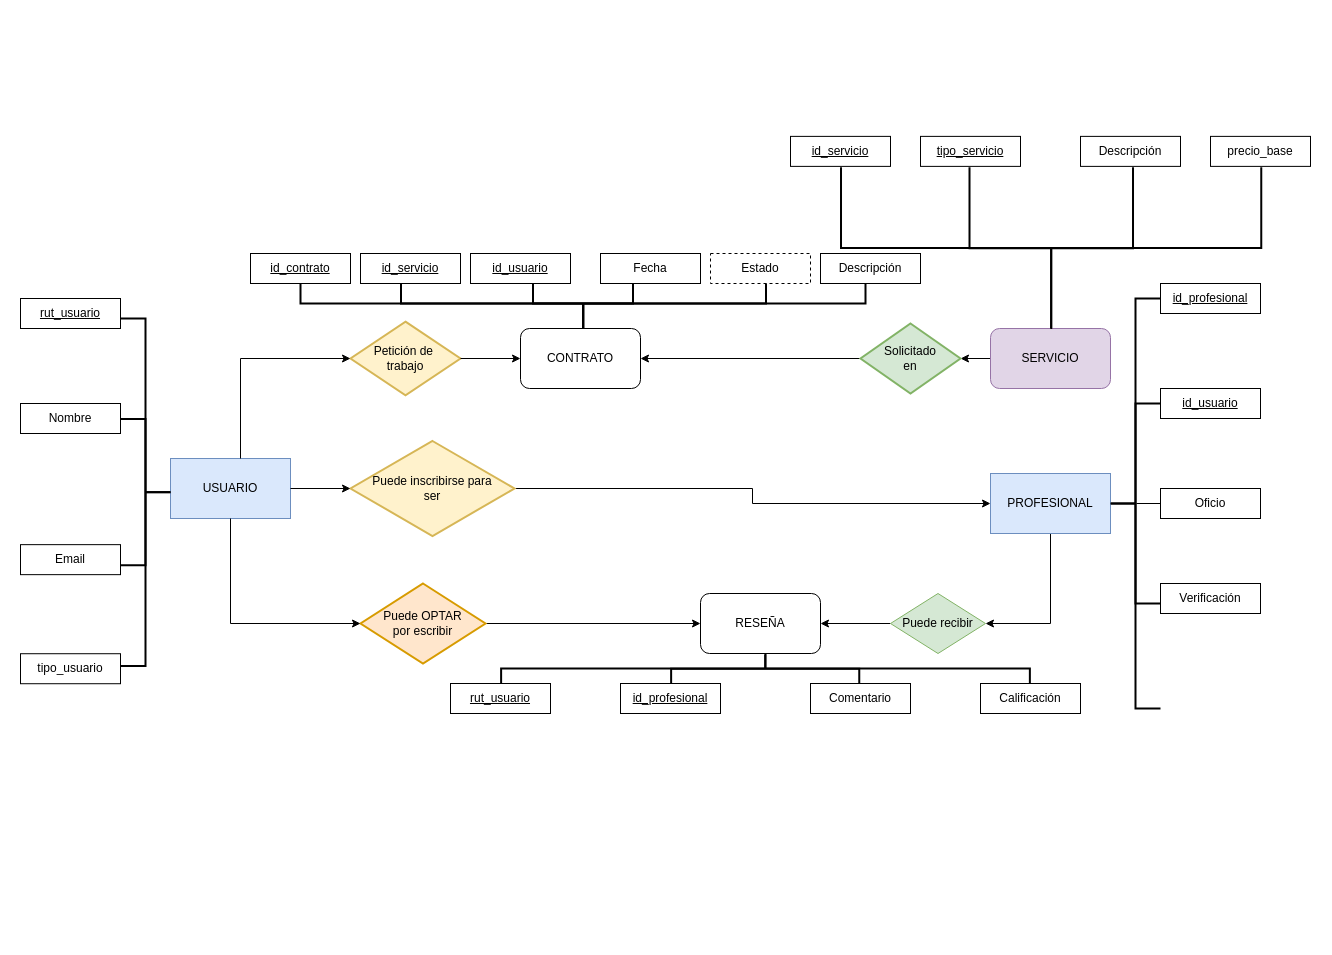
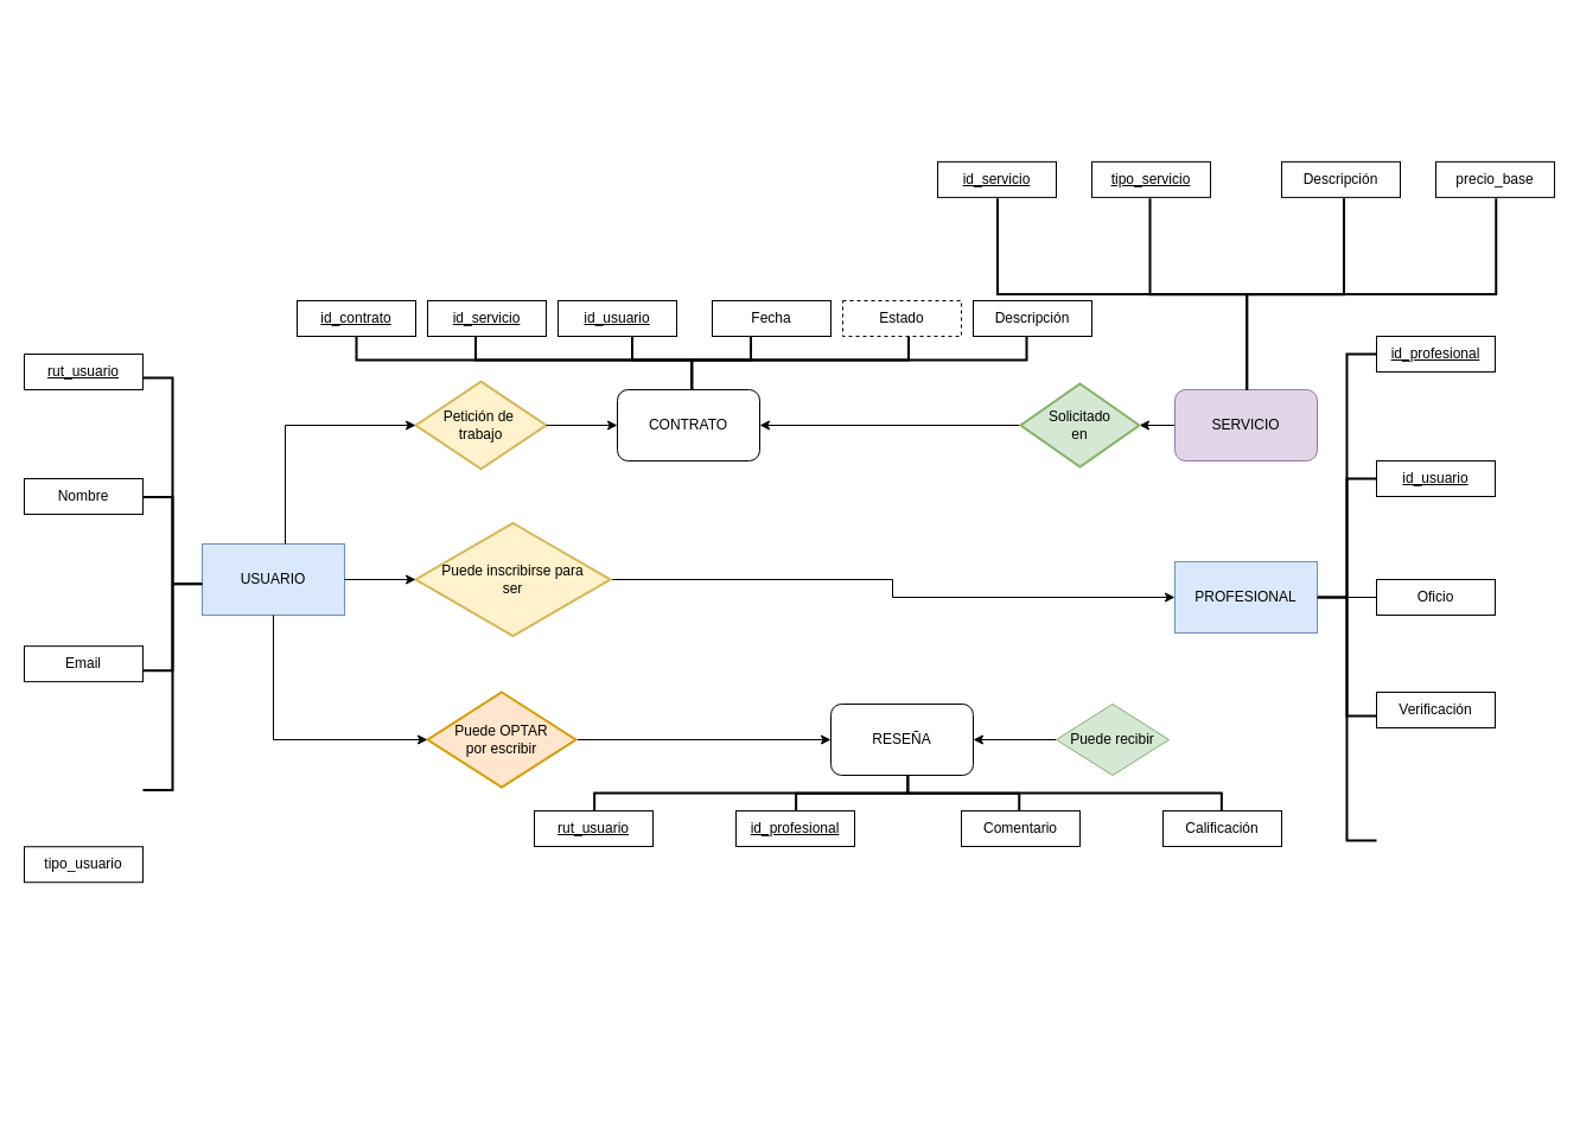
  <mxCell id="0" />
  <mxCell id="1" parent="0" />
  <mxCell id="2" value="" style="strokeWidth=2;html=1;shape=mxgraph.flowchart.annotation_2;align=left;labelPosition=right;pointerEvents=1;rotation=-90;" vertex="1" parent="1"><mxGeometry x="969.7" y="37.45" width="161.87" height="420.25" as="geometry" /></mxCell>
  <mxCell id="3" value="" style="strokeWidth=2;html=1;shape=mxgraph.flowchart.annotation_2;align=left;labelPosition=right;pointerEvents=1;" vertex="1" parent="1"><mxGeometry x="1110" y="298" width="50" height="410" as="geometry" /></mxCell>
  <mxCell id="4" style="edgeStyle=orthogonalEdgeStyle;rounded=0;orthogonalLoop=1;jettySize=auto;html=1;entryX=0;entryY=0.5;entryDx=0;entryDy=0;" edge="1" parent="1" source="5" target="8"><mxGeometry relative="1" as="geometry" /></mxCell>
  <mxCell id="5" value="Puede inscribirse para&lt;div&gt;ser&lt;/div&gt;" style="strokeWidth=2;html=1;shape=mxgraph.flowchart.decision;whiteSpace=wrap;fillColor=#fff2cc;strokeColor=#d6b656;" vertex="1" parent="1"><mxGeometry x="350" y="440.5" width="164" height="95" as="geometry" /></mxCell>
  <mxCell id="6" value="USUARIO" style="rounded=0;whiteSpace=wrap;html=1;fillColor=#dae8fc;strokeColor=#6c8ebf;" vertex="1" parent="1"><mxGeometry x="170" y="458" width="120" height="60" as="geometry" /></mxCell>
- <mxCell id="7" style="edgeStyle=orthogonalEdgeStyle;rounded=0;orthogonalLoop=1;jettySize=auto;html=1;entryX=1;entryY=0.5;entryDx=0;entryDy=0;" edge="1" parent="1" source="8" target="20"><mxGeometry relative="1" as="geometry"><Array as="points"><mxPoint x="1050" y="623" /></Array></mxGeometry></mxCell>
  <mxCell id="8" value="PROFESIONAL" style="rounded=0;whiteSpace=wrap;html=1;fillColor=#dae8fc;strokeColor=#6c8ebf;" vertex="1" parent="1"><mxGeometry x="990" y="473" width="120" height="60" as="geometry" /></mxCell>
  <mxCell id="9" value="" style="edgeStyle=orthogonalEdgeStyle;rounded=0;orthogonalLoop=1;jettySize=auto;html=1;" edge="1" parent="1" source="10" target="12"><mxGeometry relative="1" as="geometry" /></mxCell>
  <mxCell id="10" value="SERVICIO" style="rounded=1;whiteSpace=wrap;html=1;fillColor=#e1d5e7;strokeColor=#9673a6;" vertex="1" parent="1"><mxGeometry x="990" y="328" width="120" height="60" as="geometry" /></mxCell>
  <mxCell id="11" style="edgeStyle=orthogonalEdgeStyle;rounded=0;orthogonalLoop=1;jettySize=auto;html=1;entryX=1;entryY=0.5;entryDx=0;entryDy=0;" edge="1" parent="1" source="12" target="36"><mxGeometry relative="1" as="geometry" /></mxCell>
  <mxCell id="12" value="Solicitado&lt;div&gt;en&lt;/div&gt;" style="strokeWidth=2;html=1;shape=mxgraph.flowchart.decision;whiteSpace=wrap;fillColor=#d5e8d4;strokeColor=#82b366;" vertex="1" parent="1"><mxGeometry x="860" y="323" width="100" height="70" as="geometry" /></mxCell>
  <mxCell id="13" style="edgeStyle=orthogonalEdgeStyle;rounded=0;orthogonalLoop=1;jettySize=auto;html=1;entryX=0;entryY=0.5;entryDx=0;entryDy=0;entryPerimeter=0;" edge="1" parent="1" source="6" target="5"><mxGeometry relative="1" as="geometry" /></mxCell>
  <mxCell id="14" value="Petición de&amp;nbsp;&lt;div&gt;trabajo&lt;/div&gt;" style="strokeWidth=2;html=1;shape=mxgraph.flowchart.decision;whiteSpace=wrap;fillColor=#fff2cc;strokeColor=#d6b656;" vertex="1" parent="1"><mxGeometry x="350" y="321.13" width="110" height="73.75" as="geometry" /></mxCell>
  <mxCell id="15" style="edgeStyle=orthogonalEdgeStyle;rounded=0;orthogonalLoop=1;jettySize=auto;html=1;entryX=0;entryY=0.5;entryDx=0;entryDy=0;" edge="1" parent="1" source="16" target="18"><mxGeometry relative="1" as="geometry" /></mxCell>
  <mxCell id="16" value="Puede OPTAR&lt;div&gt;por escribir&lt;/div&gt;" style="strokeWidth=2;html=1;shape=mxgraph.flowchart.decision;whiteSpace=wrap;fillColor=#ffe6cc;strokeColor=#d79b00;" vertex="1" parent="1"><mxGeometry y="583" width="125" height="80" as="geometry" x="360" /></mxCell>
  <mxCell id="17" style="edgeStyle=orthogonalEdgeStyle;rounded=0;orthogonalLoop=1;jettySize=auto;html=1;entryX=0;entryY=0.5;entryDx=0;entryDy=0;entryPerimeter=0;" edge="1" parent="1" source="6" target="16"><mxGeometry relative="1" as="geometry"><Array as="points"><mxPoint x="230" y="623" /></Array></mxGeometry></mxCell>
  <mxCell id="18" value="RESEÑA" style="rounded=1;whiteSpace=wrap;html=1;" vertex="1" parent="1"><mxGeometry x="700" y="593" width="120" height="60" as="geometry" /></mxCell>
  <mxCell id="19" style="edgeStyle=orthogonalEdgeStyle;rounded=0;orthogonalLoop=1;jettySize=auto;html=1;entryX=1;entryY=0.5;entryDx=0;entryDy=0;" edge="1" parent="1" source="20" target="18"><mxGeometry relative="1" as="geometry" /></mxCell>
  <mxCell id="20" value="Puede recibir" style="rhombus;whiteSpace=wrap;html=1;fillColor=#d5e8d4;strokeColor=#82b366;" vertex="1" parent="1"><mxGeometry x="890" y="593" width="95" height="60" as="geometry" /></mxCell>
  <mxCell id="21" value="&lt;u&gt;rut_usuario&lt;/u&gt;" style="rounded=0;whiteSpace=wrap;html=1;" vertex="1" parent="1"><mxGeometry x="450" y="683" width="100" height="30" as="geometry" /></mxCell>
  <mxCell id="22" value="&lt;u&gt;id_profesional&lt;/u&gt;" style="rounded=0;whiteSpace=wrap;html=1;" vertex="1" parent="1"><mxGeometry x="620" y="683" width="100" height="30" as="geometry" /></mxCell>
  <mxCell id="23" value="Comentario" style="rounded=0;whiteSpace=wrap;html=1;" vertex="1" parent="1"><mxGeometry x="810" y="683" width="100" height="30" as="geometry" /></mxCell>
  <mxCell id="24" value="Calificación" style="rounded=0;whiteSpace=wrap;html=1;" vertex="1" parent="1"><mxGeometry x="980" y="683" width="100" height="30" as="geometry" /></mxCell>
  <mxCell id="25" value="" style="strokeWidth=2;html=1;shape=mxgraph.flowchart.annotation_2;align=left;labelPosition=right;pointerEvents=1;rotation=90;" vertex="1" parent="1"><mxGeometry x="750" y="403.63" width="30" height="528.75" as="geometry" /></mxCell>
  <mxCell id="26" value="" style="strokeWidth=2;html=1;shape=mxgraph.flowchart.annotation_2;align=left;labelPosition=right;pointerEvents=1;rotation=90;" vertex="1" parent="1"><mxGeometry x="750.48" y="574.15" width="28.43" height="188.13" as="geometry" /></mxCell>
  <mxCell id="27" value="" style="strokeWidth=2;html=1;shape=mxgraph.flowchart.annotation_2;align=left;labelPosition=right;pointerEvents=1;" vertex="1" parent="1"><mxGeometry x="1110" y="403" width="50" height="200" as="geometry" /></mxCell>
  <mxCell id="28" value="&lt;u&gt;id_profesional&lt;/u&gt;" style="rounded=0;whiteSpace=wrap;html=1;" vertex="1" parent="1"><mxGeometry x="1160" y="283" width="100" height="30" as="geometry" /></mxCell>
  <mxCell id="29" value="&lt;u&gt;id_usuario&lt;/u&gt;" style="rounded=0;whiteSpace=wrap;html=1;" vertex="1" parent="1"><mxGeometry x="1160" y="388" width="100" height="30" as="geometry" /></mxCell>
  <mxCell id="30" value="" style="endArrow=none;html=1;rounded=0;entryX=1;entryY=0.5;entryDx=0;entryDy=0;entryPerimeter=0;" edge="1" parent="1" target="27"><mxGeometry width="50" height="50" relative="1" as="geometry"><mxPoint x="1136" y="503" as="sourcePoint" /><mxPoint x="1210" y="563" as="targetPoint" /></mxGeometry></mxCell>
  <mxCell id="31" value="Oficio" style="rounded=0;whiteSpace=wrap;html=1;" vertex="1" parent="1"><mxGeometry x="1160" y="488" width="100" height="30" as="geometry" /></mxCell>
  <mxCell id="32" value="Verificación" style="rounded=0;whiteSpace=wrap;html=1;" vertex="1" parent="1"><mxGeometry x="1160" y="583" width="100" height="30" as="geometry" /></mxCell>
  <mxCell id="33" value="" style="strokeWidth=2;html=1;shape=mxgraph.flowchart.annotation_2;align=left;labelPosition=right;pointerEvents=1;rotation=-90;" vertex="1" parent="1"><mxGeometry x="969.88" y="165.88" width="161.75" height="163.5" as="geometry" /></mxCell>
  <mxCell id="34" value="&lt;u&gt;id_servicio&lt;/u&gt;" style="rounded=0;whiteSpace=wrap;html=1;" vertex="1" parent="1"><mxGeometry x="790" y="135.88" width="100" height="30" as="geometry" /></mxCell>
  <mxCell id="35" value="" style="edgeStyle=orthogonalEdgeStyle;rounded=0;orthogonalLoop=1;jettySize=auto;html=1;entryX=0;entryY=0.5;entryDx=0;entryDy=0;" edge="1" parent="1" source="14" target="36"><mxGeometry relative="1" as="geometry"><mxPoint x="460" y="356" as="sourcePoint" /><mxPoint x="700" y="358" as="targetPoint" /></mxGeometry></mxCell>
  <mxCell id="36" value="CONTRATO" style="rounded=1;whiteSpace=wrap;html=1;" vertex="1" parent="1"><mxGeometry x="520" y="328" width="120" height="60" as="geometry" /></mxCell>
  <mxCell id="37" style="edgeStyle=orthogonalEdgeStyle;rounded=0;orthogonalLoop=1;jettySize=auto;html=1;entryX=0;entryY=0.5;entryDx=0;entryDy=0;entryPerimeter=0;" edge="1" parent="1" source="6" target="14"><mxGeometry relative="1" as="geometry"><Array as="points"><mxPoint x="240" y="358" /></Array></mxGeometry></mxCell>
  <mxCell id="38" value="&lt;u&gt;tipo_servicio&lt;/u&gt;" style="rounded=0;whiteSpace=wrap;html=1;" vertex="1" parent="1"><mxGeometry x="920" y="135.88" width="100" height="30" as="geometry" /></mxCell>
  <mxCell id="39" value="Descripción" style="rounded=0;whiteSpace=wrap;html=1;" vertex="1" parent="1"><mxGeometry x="1080" y="135.88" width="100" height="30" as="geometry" /></mxCell>
  <mxCell id="40" value="precio_base" style="rounded=0;whiteSpace=wrap;html=1;" vertex="1" parent="1"><mxGeometry x="1210" y="135.88" width="100" height="30" as="geometry" /></mxCell>
  <mxCell id="41" value="" style="strokeWidth=2;html=1;shape=mxgraph.flowchart.annotation_2;align=left;labelPosition=right;pointerEvents=1;rotation=-90;" vertex="1" parent="1"><mxGeometry x="557.5" y="20.5" width="50" height="565" as="geometry" /></mxCell>
  <mxCell id="42" value="Descripción" style="rounded=0;whiteSpace=wrap;html=1;" vertex="1" parent="1"><mxGeometry x="820" y="253" width="100" height="30" as="geometry" /></mxCell>
  <mxCell id="43" value="" style="strokeWidth=2;html=1;shape=mxgraph.flowchart.annotation_2;align=left;labelPosition=right;pointerEvents=1;rotation=-90;" vertex="1" parent="1"><mxGeometry x="558" y="120.5" width="50" height="365" as="geometry" /></mxCell>
  <mxCell id="44" value="" style="strokeWidth=2;html=1;shape=mxgraph.flowchart.annotation_2;align=left;labelPosition=right;pointerEvents=1;rotation=-90;" vertex="1" parent="1"><mxGeometry x="557.5" y="253" width="50" height="100" as="geometry" /></mxCell>
  <mxCell id="45" value="&lt;u&gt;id_contrato&lt;/u&gt;" style="rounded=0;whiteSpace=wrap;html=1;" vertex="1" parent="1"><mxGeometry x="250" y="253" width="100" height="30" as="geometry" /></mxCell>
  <mxCell id="46" value="&lt;u&gt;id_servicio&lt;/u&gt;" style="rounded=0;whiteSpace=wrap;html=1;" vertex="1" parent="1"><mxGeometry y="253" width="100" height="30" as="geometry" x="360" /></mxCell>
  <mxCell id="47" value="&lt;u&gt;id_usuario&lt;/u&gt;" style="rounded=0;whiteSpace=wrap;html=1;" vertex="1" parent="1"><mxGeometry x="470" y="253" width="100" height="30" as="geometry" /></mxCell>
  <mxCell id="48" value="Fecha" style="rounded=0;whiteSpace=wrap;html=1;" vertex="1" parent="1"><mxGeometry x="600" y="253" width="100" height="30" as="geometry" /></mxCell>
  <mxCell id="49" value="Estado" style="rounded=0;whiteSpace=wrap;html=1;dashed=1;" vertex="1" parent="1"><mxGeometry x="710" y="253" width="100" height="30" as="geometry" /></mxCell>
  <mxCell id="50" value="" style="strokeWidth=2;html=1;shape=mxgraph.flowchart.annotation_2;align=left;labelPosition=right;pointerEvents=1;rotation=-180;" vertex="1" parent="1"><mxGeometry x="120" y="318" width="50" height="347.5" as="geometry" /></mxCell>
  <mxCell id="51" value="" style="strokeWidth=2;html=1;shape=mxgraph.flowchart.annotation_2;align=left;labelPosition=right;pointerEvents=1;rotation=-180;" vertex="1" parent="1"><mxGeometry x="120" y="418.5" width="50" height="146.25" as="geometry" /></mxCell>
  <mxCell id="52" value="&lt;u&gt;rut_usuario&lt;/u&gt;" style="rounded=0;whiteSpace=wrap;html=1;" vertex="1" parent="1"><mxGeometry x="20" y="298" width="100" height="30" as="geometry" /></mxCell>
  <mxCell id="53" value="Nombre" style="rounded=0;whiteSpace=wrap;html=1;" vertex="1" parent="1"><mxGeometry x="20" y="403" width="100" height="30" as="geometry" /></mxCell>
  <mxCell id="54" value="Email" style="rounded=0;whiteSpace=wrap;html=1;" vertex="1" parent="1"><mxGeometry x="20" y="544.15" width="100" height="30" as="geometry" /></mxCell>
- <mxCell id="55" value="tipo_usuario" style="rounded=0;whiteSpace=wrap;html=1;" vertex="1" parent="1"><mxGeometry x="20" y="653.22" width="100" height="30" as="geometry" /></mxCell>
+ <mxCell id="55" value="tipo_usuario" style="rounded=0;whiteSpace=wrap;html=1;" vertex="1" parent="1"><mxGeometry x="20" y="713.22" width="100" height="30" as="geometry" /></mxCell>
